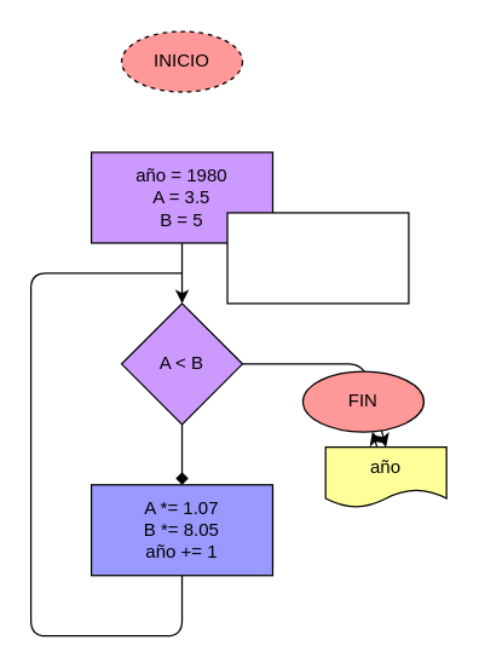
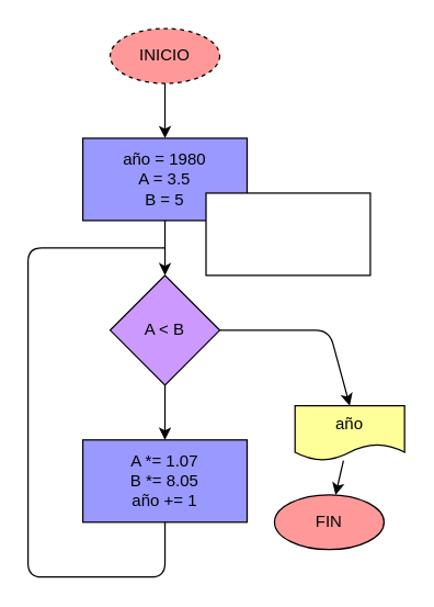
  <mxCell id="0" />
  <mxCell id="1" parent="0" />
+ <mxCell id="2" value="" style="edgeStyle=none;html=1;fontColor=#000000;strokeColor=#000000;" parent="1" source="3" target="5" edge="1"><mxGeometry relative="1" as="geometry" /></mxCell>
  <mxCell id="3" value="INICIO" style="ellipse;whiteSpace=wrap;html=1;fillColor=#FF9999;fontColor=#000000;strokeColor=#000000;dashed=1;" parent="1" vertex="1"><mxGeometry x="80" y="20" width="80" height="40" as="geometry" /></mxCell>
  <mxCell id="4" value="" style="edgeStyle=none;html=1;fontColor=#000000;strokeColor=#000000;" parent="1" source="5" target="8" edge="1"><mxGeometry relative="1" as="geometry" /></mxCell>
- <mxCell id="5" value="año = 1980&lt;br&gt;A = 3.5&lt;br&gt;B = 5" style="whiteSpace=wrap;html=1;fontColor=#000000;strokeColor=#000000;fillColor=#cc99ff;" parent="1" vertex="1"><mxGeometry x="60" y="100" width="120" height="60" as="geometry" /></mxCell>
- <mxCell id="6" value="" style="edgeStyle=none;html=1;fontColor=#000000;strokeColor=#000000;endArrow=diamond;" parent="1" source="8" target="10" edge="1"><mxGeometry relative="1" as="geometry" /></mxCell>
+ <mxCell id="5" value="año = 1980&lt;br&gt;A = 3.5&lt;br&gt;B = 5" style="whiteSpace=wrap;html=1;fontColor=#000000;strokeColor=#000000;fillColor=#9999FF;" parent="1" vertex="1"><mxGeometry x="60" y="100" width="120" height="60" as="geometry" /></mxCell>
+ <mxCell id="6" value="" style="edgeStyle=none;html=1;fontColor=#000000;strokeColor=#000000;" parent="1" source="8" target="10" edge="1"><mxGeometry relative="1" as="geometry" /></mxCell>
  <mxCell id="7" value="" style="edgeStyle=none;html=1;endArrow=classic;endFill=1;entryX=0.5;entryY=0;entryDx=0;entryDy=0;fontColor=#000000;strokeColor=#000000;" parent="1" source="8" target="12" edge="1"><mxGeometry relative="1" as="geometry"><Array as="points"><mxPoint x="240" y="240" /></Array></mxGeometry></mxCell>
  <mxCell id="8" value="A &amp;lt; B" style="rhombus;whiteSpace=wrap;html=1;fontColor=#000000;strokeColor=#000000;fillColor=#CC99FF;" parent="1" vertex="1"><mxGeometry x="80" y="200" width="80" height="80" as="geometry" /></mxCell>
  <mxCell id="9" style="edgeStyle=none;html=1;exitX=0.5;exitY=1;exitDx=0;exitDy=0;endArrow=none;endFill=0;fontColor=#000000;strokeColor=#000000;" parent="1" source="10" edge="1"><mxGeometry relative="1" as="geometry"><mxPoint x="120" y="180" as="targetPoint" /><Array as="points"><mxPoint x="120" y="420" /><mxPoint x="20" y="420" /><mxPoint x="20" y="180" /></Array></mxGeometry></mxCell>
  <mxCell id="10" value="A *= 1.07&lt;br&gt;B *= 8.05&lt;br&gt;año += 1" style="whiteSpace=wrap;html=1;fontColor=#000000;strokeColor=#000000;fillColor=#9999FF;" parent="1" vertex="1"><mxGeometry x="60" y="320" width="120" height="60" as="geometry" /></mxCell>
  <mxCell id="11" value="" style="edgeStyle=none;html=1;endArrow=classic;endFill=1;fontColor=#000000;strokeColor=#000000;" parent="1" source="12" target="13" edge="1"><mxGeometry relative="1" as="geometry" /></mxCell>
  <mxCell id="12" value="año" style="shape=document;whiteSpace=wrap;html=1;boundedLbl=1;fontColor=#000000;strokeColor=#000000;fillColor=#FFFF99;" parent="1" vertex="1"><mxGeometry x="215" y="295" width="80" height="40" as="geometry" /></mxCell>
- <mxCell id="13" value="FIN" style="ellipse;whiteSpace=wrap;html=1;fontColor=#000000;strokeColor=#000000;fillColor=#FF9999;" parent="1" vertex="1"><mxGeometry x="200" y="245" width="80" height="40" as="geometry" /></mxCell>
+ <mxCell id="13" value="FIN" style="ellipse;whiteSpace=wrap;html=1;fontColor=#000000;strokeColor=#000000;fillColor=#FF9999;" parent="1" vertex="1"><mxGeometry x="200" y="360" width="80" height="40" as="geometry" /></mxCell>
  <mxCell id="14" value="" style="whiteSpace=wrap;html=1;" vertex="1" parent="1"><mxGeometry x="150" y="140" width="120" height="60" as="geometry" /></mxCell>
